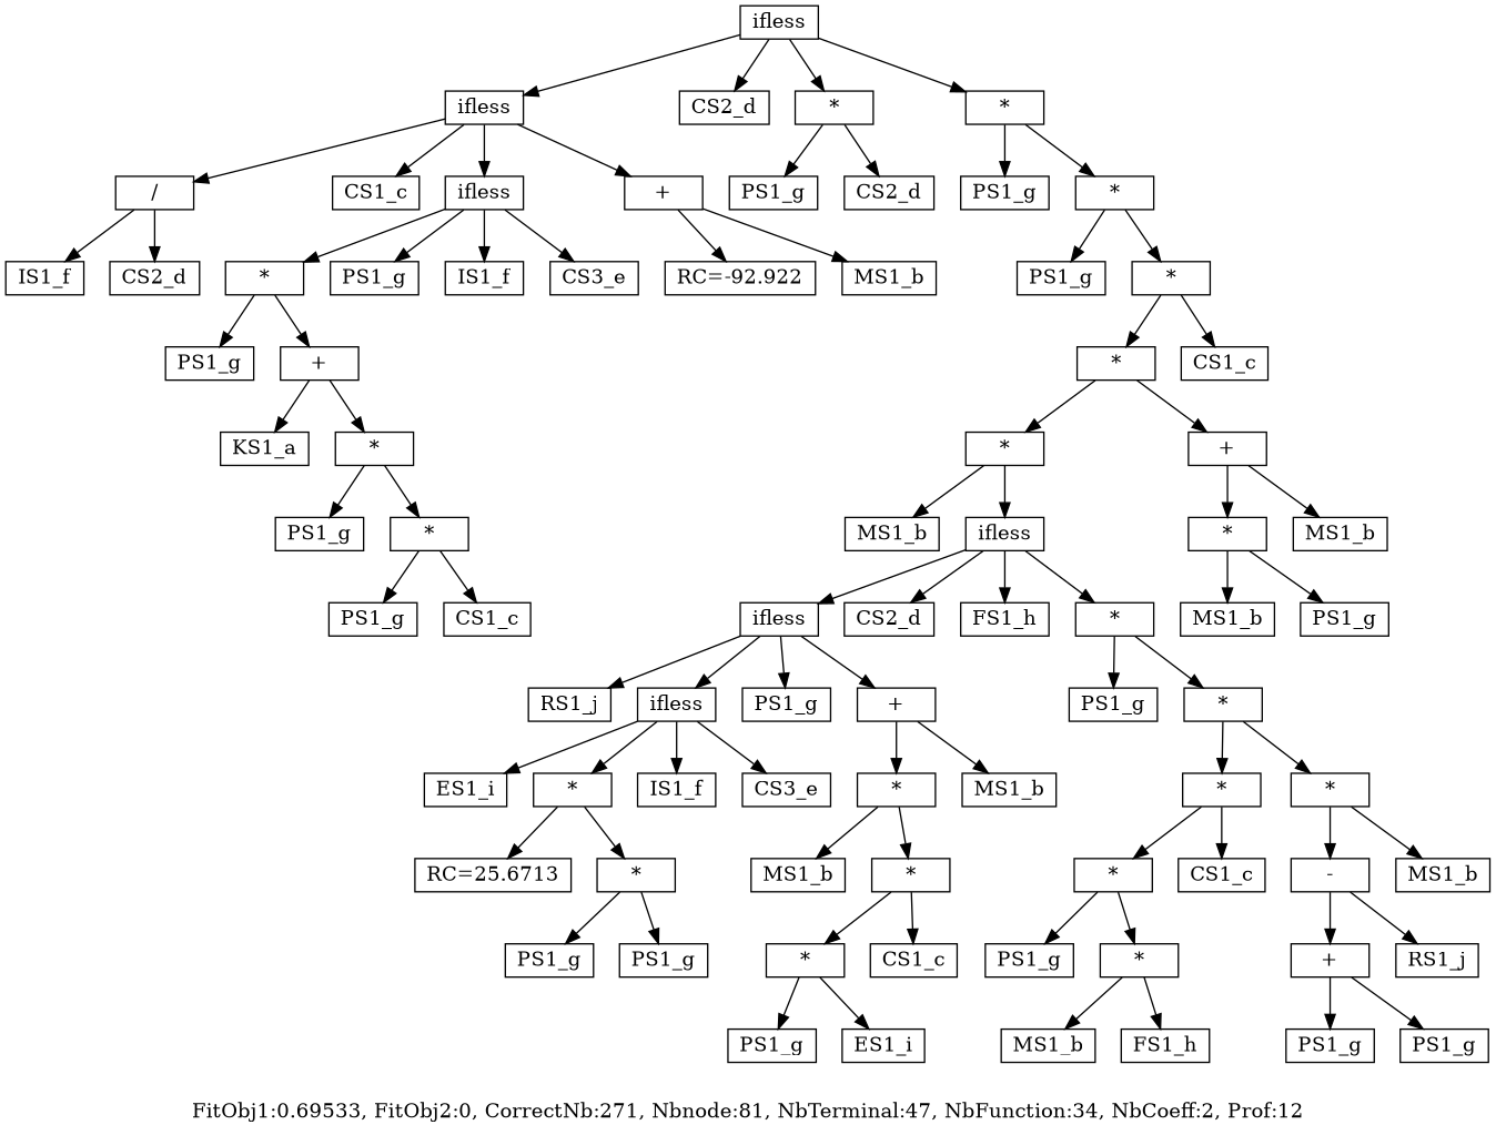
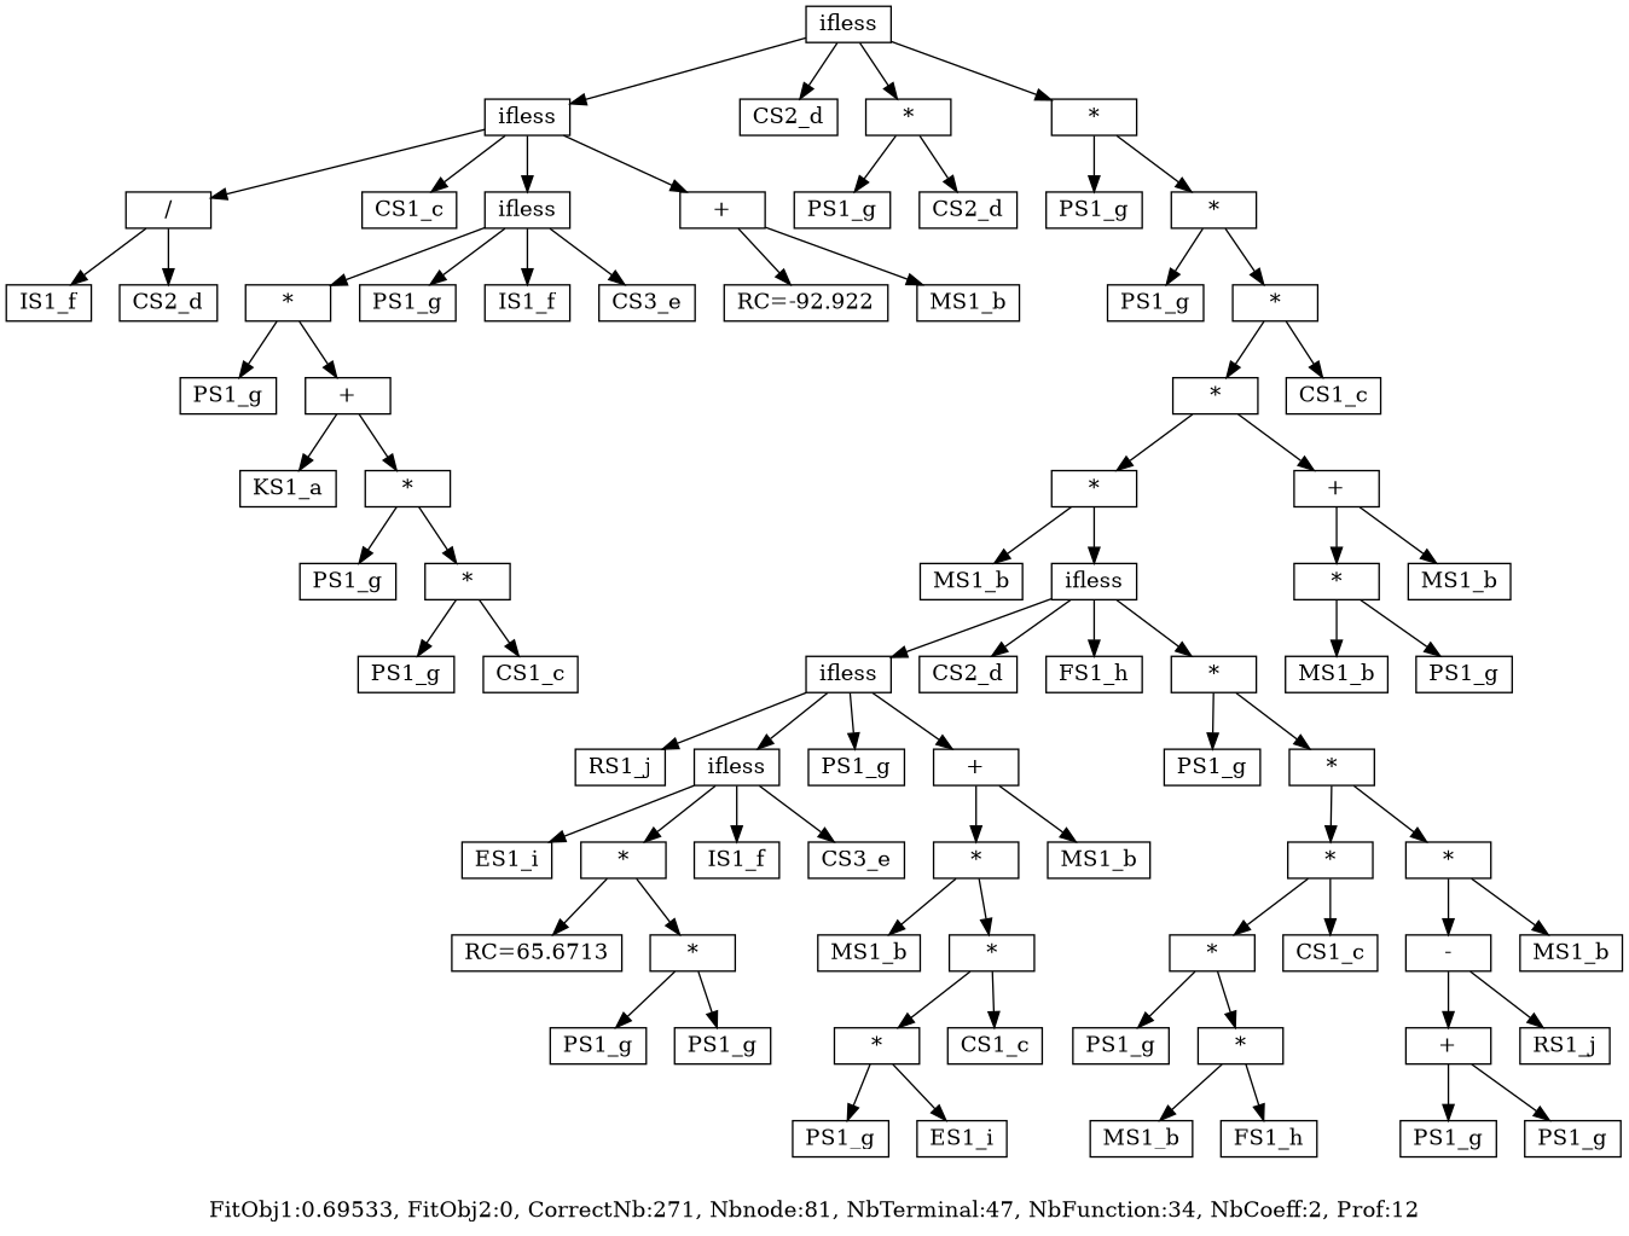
  digraph {
    label="FitObj1:0.69533, FitObj2:0, CorrectNb:271, Nbnode:81, NbTerminal:47, NbFunction:34, NbCoeff:2, Prof:12"
    node [shape=box]
    n1 [height=.1 label=ifless]
    n2 [height=.1 label=ifless]
    n3 [height=.1 label=CS2_d]
    n4 [height=.1 label="*"]
    n5 [height=.1 label="*"]
    n6 [height=.1 label="/"]
    n7 [height=.1 label=CS1_c]
    n8 [height=.1 label=ifless]
    n9 [height=.1 label="+"]
    n10 [height=.1 label=IS1_f]
    n11 [height=.1 label=CS2_d]
    n12 [height=.1 label="*"]
    n13 [height=.1 label=PS1_g]
    n14 [height=.1 label=IS1_f]
    n15 [height=.1 label=CS3_e]
    n16 [height=.1 label=PS1_g]
    n17 [height=.1 label="+"]
    n18 [height=.1 label=KS1_a]
    n19 [height=.1 label="*"]
    n20 [height=.1 label=PS1_g]
    n21 [height=.1 label="*"]
    n22 [height=.1 label=PS1_g]
    n23 [height=.1 label=CS1_c]
    n24 [height=.1 label="RC=-92.922"]
    n25 [height=.1 label=MS1_b]
    n26 [height=.1 label=PS1_g]
    n27 [height=.1 label=CS2_d]
    n28 [height=.1 label=PS1_g]
    n29 [height=.1 label="*"]
    n30 [height=.1 label=PS1_g]
    n31 [height=.1 label="*"]
    n32 [height=.1 label="*"]
    n33 [height=.1 label=CS1_c]
    n34 [height=.1 label="*"]
    n35 [height=.1 label="+"]
    n36 [height=.1 label=MS1_b]
    n37 [height=.1 label=ifless]
    n38 [height=.1 label=ifless]
    n39 [height=.1 label=CS2_d]
    n40 [height=.1 label=FS1_h]
    n41 [height=.1 label="*"]
    n42 [height=.1 label=RS1_j]
    n43 [height=.1 label=ifless]
    n44 [height=.1 label=PS1_g]
    n45 [height=.1 label="+"]
    n46 [height=.1 label=ES1_i]
    n47 [height=.1 label="*"]
    n48 [height=.1 label=IS1_f]
    n49 [height=.1 label=CS3_e]
-   n50 [height=.1 label="RC=25.6713"]
+   n50 [height=.1 label="RC=65.6713"]
    n51 [height=.1 label="*"]
    n52 [height=.1 label=PS1_g]
    n53 [height=.1 label=PS1_g]
    n54 [height=.1 label="*"]
    n55 [height=.1 label=MS1_b]
    n56 [height=.1 label=MS1_b]
    n57 [height=.1 label="*"]
    n58 [height=.1 label="*"]
    n59 [height=.1 label=CS1_c]
    n60 [height=.1 label=PS1_g]
    n61 [height=.1 label=ES1_i]
    n62 [height=.1 label=PS1_g]
    n63 [height=.1 label="*"]
    n64 [height=.1 label="*"]
    n65 [height=.1 label="*"]
    n66 [height=.1 label="*"]
    n67 [height=.1 label=CS1_c]
    n68 [height=.1 label=PS1_g]
    n69 [height=.1 label="*"]
    n70 [height=.1 label=MS1_b]
    n71 [height=.1 label=FS1_h]
    n72 [height=.1 label="-"]
    n73 [height=.1 label=MS1_b]
    n74 [height=.1 label="+"]
    n75 [height=.1 label=RS1_j]
    n76 [height=.1 label=PS1_g]
    n77 [height=.1 label=PS1_g]
    n78 [height=.1 label="*"]
    n79 [height=.1 label=MS1_b]
    n80 [height=.1 label=MS1_b]
    n81 [height=.1 label=PS1_g]
    n1 -> n2
    n1 -> n3
    n1 -> n4
    n1 -> n5
    n2 -> n6
    n2 -> n7
    n2 -> n8
    n2 -> n9
    n4 -> n26
    n4 -> n27
    n5 -> n28
    n5 -> n29
    n6 -> n10
    n6 -> n11
    n8 -> n12
    n8 -> n13
    n8 -> n14
    n8 -> n15
    n9 -> n24
    n9 -> n25
    n12 -> n16
    n12 -> n17
    n17 -> n18
    n17 -> n19
    n19 -> n20
    n19 -> n21
    n21 -> n22
    n21 -> n23
    n29 -> n30
    n29 -> n31
    n31 -> n32
    n31 -> n33
    n32 -> n34
    n32 -> n35
    n34 -> n36
    n34 -> n37
    n35 -> n78
    n35 -> n79
    n37 -> n38
    n37 -> n39
    n37 -> n40
    n37 -> n41
    n38 -> n42
    n38 -> n43
    n38 -> n44
    n38 -> n45
    n41 -> n62
    n41 -> n63
    n43 -> n46
    n43 -> n47
    n43 -> n48
    n43 -> n49
    n45 -> n54
    n45 -> n55
    n47 -> n50
    n47 -> n51
    n51 -> n52
    n51 -> n53
    n54 -> n56
    n54 -> n57
    n57 -> n58
    n57 -> n59
    n58 -> n60
    n58 -> n61
    n63 -> n64
    n63 -> n65
    n64 -> n66
    n64 -> n67
    n65 -> n72
    n65 -> n73
    n66 -> n68
    n66 -> n69
    n69 -> n70
    n69 -> n71
    n72 -> n74
    n72 -> n75
    n74 -> n76
    n74 -> n77
    n78 -> n80
    n78 -> n81
  }
